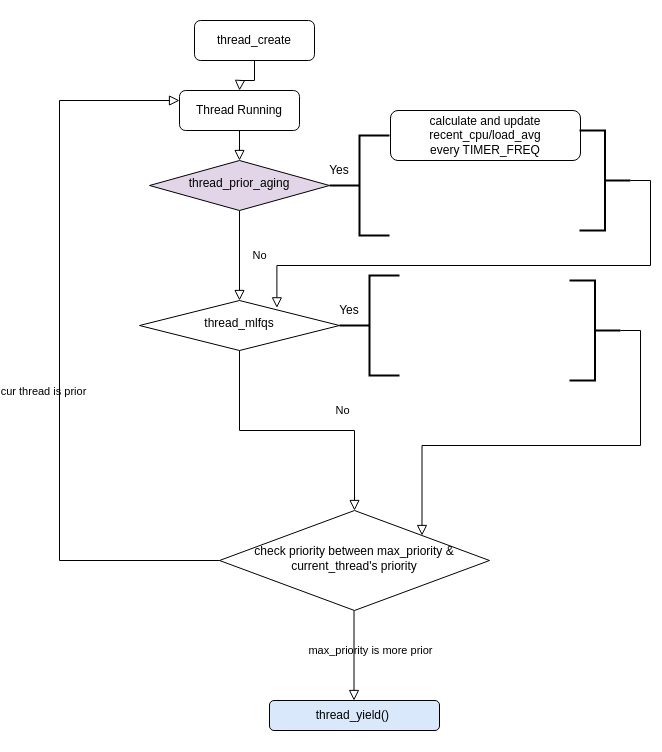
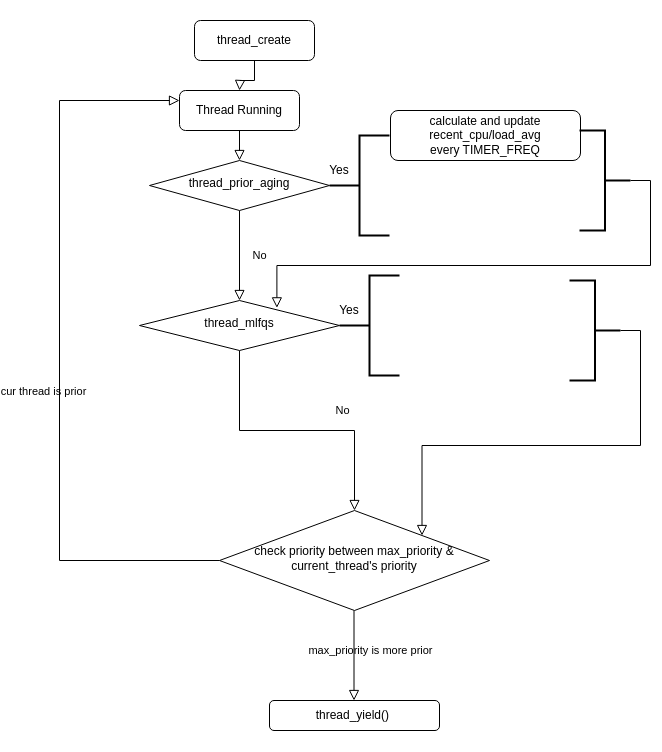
  <mxCell id="0" />
  <mxCell id="1" parent="0" />
  <mxCell id="2" value="" style="rounded=0;html=1;jettySize=auto;orthogonalLoop=1;fontSize=11;endArrow=block;endFill=0;endSize=8;strokeWidth=1;shadow=0;labelBackgroundColor=none;edgeStyle=orthogonalEdgeStyle;" parent="1" source="3" target="5" edge="1"><mxGeometry relative="1" as="geometry" /></mxCell>
  <mxCell id="3" value="Thread Running" style="rounded=1;whiteSpace=wrap;html=1;fontSize=12;glass=0;strokeWidth=1;shadow=0;" parent="1" vertex="1"><mxGeometry x="140" y="90" width="120" height="40" as="geometry" /></mxCell>
  <mxCell id="4" value="No" style="rounded=0;html=1;jettySize=auto;orthogonalLoop=1;fontSize=11;endArrow=block;endFill=0;endSize=8;strokeWidth=1;shadow=0;labelBackgroundColor=none;edgeStyle=orthogonalEdgeStyle;" parent="1" source="5" target="8" edge="1"><mxGeometry y="20" relative="1" as="geometry"><mxPoint as="offset" /></mxGeometry></mxCell>
- <mxCell id="5" value="thread_prior_aging" style="rhombus;whiteSpace=wrap;html=1;shadow=0;fontFamily=Helvetica;fontSize=12;align=center;strokeWidth=1;spacing=6;spacingTop=-4;fillColor=#e1d5e7;" parent="1" vertex="1"><mxGeometry x="110" y="160" width="180" height="50" as="geometry" /></mxCell>
+ <mxCell id="5" value="thread_prior_aging" style="rhombus;whiteSpace=wrap;html=1;shadow=0;fontFamily=Helvetica;fontSize=12;align=center;strokeWidth=1;spacing=6;spacingTop=-4;" parent="1" vertex="1"><mxGeometry x="110" y="160" width="180" height="50" as="geometry" /></mxCell>
  <mxCell id="6" value="calculate and update recent_cpu/load_avg&lt;br&gt;every TIMER_FREQ" style="rounded=1;whiteSpace=wrap;html=1;fontSize=12;glass=0;strokeWidth=1;shadow=0;" parent="1" vertex="1"><mxGeometry x="351" y="110" width="190" height="50" as="geometry" /></mxCell>
  <mxCell id="7" value="No" style="rounded=0;html=1;jettySize=auto;orthogonalLoop=1;fontSize=11;endArrow=block;endFill=0;endSize=8;strokeWidth=1;shadow=0;labelBackgroundColor=none;edgeStyle=orthogonalEdgeStyle;entryX=0.5;entryY=0;entryDx=0;entryDy=0;" parent="1" source="8" target="19" edge="1"><mxGeometry x="0.333" y="20" relative="1" as="geometry"><mxPoint as="offset" /><mxPoint x="280" y="510" as="targetPoint" /></mxGeometry></mxCell>
  <mxCell id="8" value="thread_mlfqs" style="rhombus;whiteSpace=wrap;html=1;shadow=0;fontFamily=Helvetica;fontSize=12;align=center;strokeWidth=1;spacing=6;spacingTop=-4;" parent="1" vertex="1"><mxGeometry x="100" y="300" width="200" height="50" as="geometry" /></mxCell>
  <mxCell id="9" value="" style="strokeWidth=2;html=1;shape=mxgraph.flowchart.annotation_2;align=left;labelPosition=right;pointerEvents=1;" vertex="1" parent="1"><mxGeometry x="290" y="135" width="60" height="100" as="geometry" /></mxCell>
  <mxCell id="10" value="Yes" style="text;html=1;strokeColor=none;fillColor=none;align=center;verticalAlign=middle;whiteSpace=wrap;rounded=0;" vertex="1" parent="1"><mxGeometry x="280" y="160" width="40" height="20" as="geometry" /></mxCell>
  <mxCell id="11" value="" style="strokeWidth=2;html=1;shape=mxgraph.flowchart.annotation_2;align=left;labelPosition=right;pointerEvents=1;" vertex="1" parent="1"><mxGeometry x="300" y="275" width="60" height="100" as="geometry" /></mxCell>
  <mxCell id="12" value="Yes" style="text;html=1;strokeColor=none;fillColor=none;align=center;verticalAlign=middle;whiteSpace=wrap;rounded=0;" vertex="1" parent="1"><mxGeometry x="290" y="300" width="40" height="20" as="geometry" /></mxCell>
  <mxCell id="13" value="" style="rounded=0;html=1;jettySize=auto;orthogonalLoop=1;fontSize=11;endArrow=block;endFill=0;endSize=8;strokeWidth=1;shadow=0;labelBackgroundColor=none;edgeStyle=orthogonalEdgeStyle;" edge="1" source="14" parent="1"><mxGeometry relative="1" as="geometry"><mxPoint x="200" y="90" as="targetPoint" /></mxGeometry></mxCell>
  <mxCell id="14" value="thread_create" style="rounded=1;whiteSpace=wrap;html=1;fontSize=12;glass=0;strokeWidth=1;shadow=0;" vertex="1" parent="1"><mxGeometry x="155" y="20" width="120" height="40" as="geometry" /></mxCell>
  <mxCell id="15" value="" style="strokeWidth=2;html=1;shape=mxgraph.flowchart.annotation_2;align=left;labelPosition=right;pointerEvents=1;rotation=-180;" vertex="1" parent="1"><mxGeometry x="530" y="280" width="51" height="100" as="geometry" /></mxCell>
  <mxCell id="16" value="" style="rounded=0;html=1;jettySize=auto;orthogonalLoop=1;fontSize=11;endArrow=block;endFill=0;endSize=8;strokeWidth=1;shadow=0;labelBackgroundColor=none;edgeStyle=orthogonalEdgeStyle;exitX=0;exitY=0.5;exitDx=0;exitDy=0;exitPerimeter=0;entryX=1;entryY=0;entryDx=0;entryDy=0;" edge="1" parent="1" source="15" target="19"><mxGeometry relative="1" as="geometry"><mxPoint x="210" y="140" as="sourcePoint" /><mxPoint x="350" y="545" as="targetPoint" /></mxGeometry></mxCell>
  <mxCell id="17" value="" style="strokeWidth=2;html=1;shape=mxgraph.flowchart.annotation_2;align=left;labelPosition=right;pointerEvents=1;rotation=-180;" vertex="1" parent="1"><mxGeometry x="540" y="130" width="51" height="100" as="geometry" /></mxCell>
  <mxCell id="18" value="" style="rounded=0;html=1;jettySize=auto;orthogonalLoop=1;fontSize=11;endArrow=block;endFill=0;endSize=8;strokeWidth=1;shadow=0;labelBackgroundColor=none;edgeStyle=orthogonalEdgeStyle;exitX=0;exitY=0.5;exitDx=0;exitDy=0;exitPerimeter=0;entryX=0.687;entryY=0.147;entryDx=0;entryDy=0;entryPerimeter=0;" edge="1" parent="1" source="17" target="8"><mxGeometry relative="1" as="geometry"><mxPoint x="591" y="340" as="sourcePoint" /><mxPoint x="340" y="540" as="targetPoint" /></mxGeometry></mxCell>
  <mxCell id="19" value="check priority between max_priority &amp;amp; current_thread's priority" style="rhombus;whiteSpace=wrap;html=1;shadow=0;fontFamily=Helvetica;fontSize=12;align=center;strokeWidth=1;spacing=6;spacingTop=-4;" vertex="1" parent="1"><mxGeometry x="180" y="510" width="270" height="100" as="geometry" /></mxCell>
  <mxCell id="20" value="max_priority is more prior" style="rounded=0;html=1;jettySize=auto;orthogonalLoop=1;fontSize=11;endArrow=block;endFill=0;endSize=8;strokeWidth=1;shadow=0;labelBackgroundColor=none;edgeStyle=orthogonalEdgeStyle;" edge="1" parent="1"><mxGeometry x="-0.111" y="16" relative="1" as="geometry"><mxPoint as="offset" /><mxPoint x="314.5" y="610" as="sourcePoint" /><mxPoint x="314.5" y="700" as="targetPoint" /></mxGeometry></mxCell>
- <mxCell id="21" value="thread_yield()&amp;nbsp;" style="rounded=1;whiteSpace=wrap;html=1;fontSize=12;glass=0;strokeWidth=1;shadow=0;fillColor=#dae8fc;" vertex="1" parent="1"><mxGeometry x="230" y="700" width="170" height="30" as="geometry" /></mxCell>
+ <mxCell id="21" value="thread_yield()&amp;nbsp;" style="rounded=1;whiteSpace=wrap;html=1;fontSize=12;glass=0;strokeWidth=1;shadow=0;" vertex="1" parent="1"><mxGeometry x="230" y="700" width="170" height="30" as="geometry" /></mxCell>
  <mxCell id="22" value="cur thread is prior" style="rounded=0;html=1;jettySize=auto;orthogonalLoop=1;fontSize=11;endArrow=block;endFill=0;endSize=8;strokeWidth=1;shadow=0;labelBackgroundColor=none;edgeStyle=orthogonalEdgeStyle;exitX=0;exitY=0.5;exitDx=0;exitDy=0;entryX=0;entryY=0.25;entryDx=0;entryDy=0;" edge="1" parent="1" source="19" target="3"><mxGeometry x="-0.111" y="16" relative="1" as="geometry"><mxPoint as="offset" /><mxPoint x="324.5" y="620" as="sourcePoint" /><mxPoint x="20" y="80" as="targetPoint" /><Array as="points"><mxPoint x="20" y="560" /><mxPoint x="20" y="100" /></Array></mxGeometry></mxCell>
